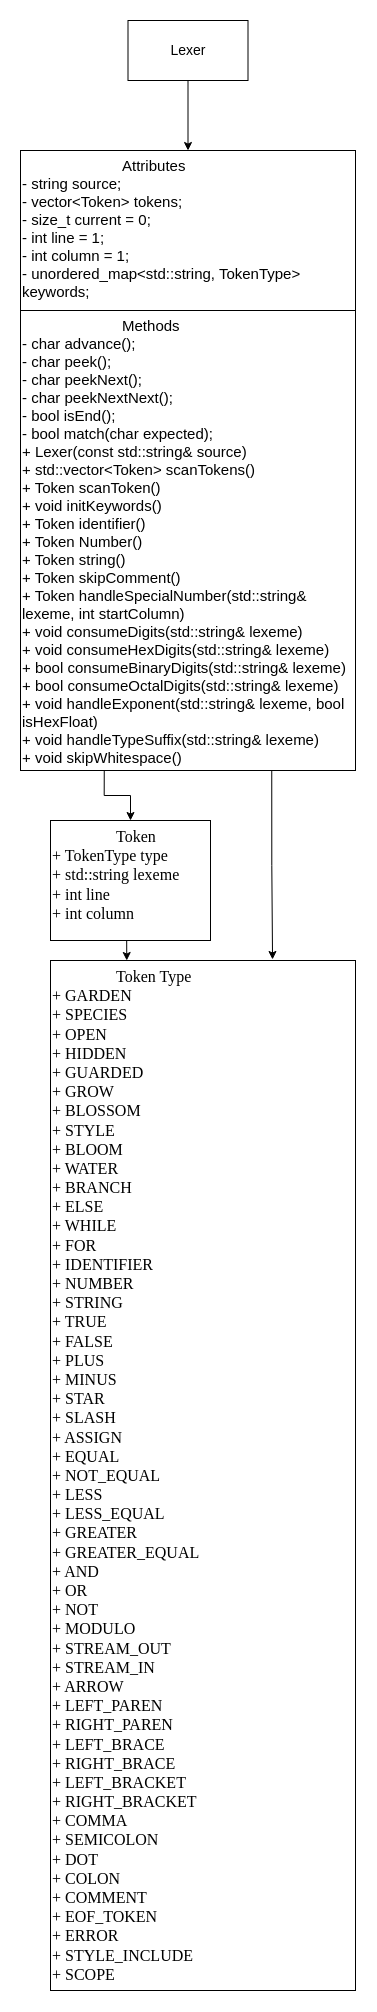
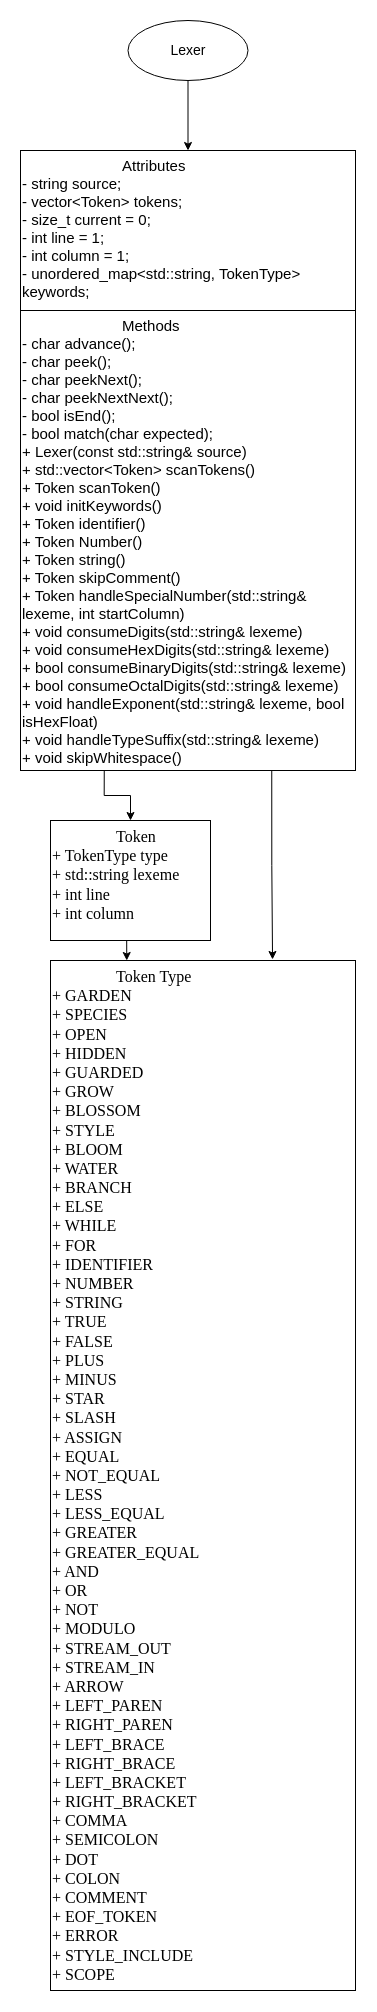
  <mxCell id="0" />
  <mxCell id="1" parent="0" />
  <mxCell id="2" style="edgeStyle=orthogonalEdgeStyle;rounded=0;orthogonalLoop=1;jettySize=auto;html=1;exitX=0.5;exitY=1;exitDx=0;exitDy=0;" edge="1" parent="1" source="3" target="4"><mxGeometry relative="1" as="geometry" /></mxCell>
- <mxCell id="3" value="Lexer" style="rounded=0;whiteSpace=wrap;html=1;spacing=2;fontSize=14;" vertex="1" parent="1"><mxGeometry x="127.5" y="20" width="120" height="60" as="geometry" /></mxCell>
+ <mxCell id="3" value="Lexer" style="ellipse;whiteSpace=wrap;html=1;spacing=2;fontSize=14;" vertex="1" parent="1"><mxGeometry x="127.5" y="20" width="120" height="60" as="geometry" /></mxCell>
  <mxCell id="4" value="&lt;font style=&quot;font-size: 15px;&quot;&gt;&lt;span style=&quot;white-space: pre;&quot;&gt;&#09;&lt;/span&gt;&lt;span style=&quot;white-space: pre;&quot;&gt;&#09;&lt;/span&gt;&lt;span style=&quot;white-space: pre;&quot;&gt;&#09;&lt;/span&gt;Attributes&lt;/font&gt;&lt;div&gt;&lt;div&gt;&lt;font style=&quot;font-size: 15px;&quot;&gt;- string source;&lt;/font&gt;&lt;/div&gt;&lt;div&gt;&lt;span style=&quot;background-color: transparent; color: light-dark(rgb(0, 0, 0), rgb(255, 255, 255));&quot;&gt;&lt;font style=&quot;font-size: 15px;&quot;&gt;- vector&amp;lt;Token&amp;gt; tokens;&lt;/font&gt;&lt;/span&gt;&lt;/div&gt;&lt;div&gt;&lt;font style=&quot;font-size: 15px;&quot;&gt;- size_t current = 0;&lt;/font&gt;&lt;/div&gt;&lt;div&gt;&lt;font style=&quot;font-size: 15px;&quot;&gt;- int line = 1;&lt;/font&gt;&lt;/div&gt;&lt;div&gt;&lt;font style=&quot;font-size: 15px;&quot;&gt;- int column = 1;&lt;/font&gt;&lt;/div&gt;&lt;div&gt;&lt;span style=&quot;background-color: transparent; color: light-dark(rgb(0, 0, 0), rgb(255, 255, 255));&quot;&gt;&lt;font style=&quot;font-size: 15px;&quot;&gt;- unordered_map&amp;lt;std::string, TokenType&amp;gt; keywords;&lt;/font&gt;&lt;/span&gt;&lt;/div&gt;&lt;div&gt;&lt;br&gt;&lt;/div&gt;&lt;/div&gt;" style="rounded=0;whiteSpace=wrap;html=1;align=left;verticalAlign=top;" vertex="1" parent="1"><mxGeometry x="20" y="150" width="335" height="160" as="geometry" /></mxCell>
  <mxCell id="5" style="edgeStyle=orthogonalEdgeStyle;rounded=0;orthogonalLoop=1;jettySize=auto;html=1;exitX=0.25;exitY=1;exitDx=0;exitDy=0;entryX=0.5;entryY=0;entryDx=0;entryDy=0;" edge="1" parent="1" source="6" target="8"><mxGeometry relative="1" as="geometry" /></mxCell>
  <mxCell id="6" value="&lt;font style=&quot;font-size: 15px;&quot;&gt;&lt;span style=&quot;white-space: pre;&quot;&gt;&#09;&lt;/span&gt;&lt;span style=&quot;white-space: pre;&quot;&gt;&#09;&lt;/span&gt;&lt;span style=&quot;white-space: pre;&quot;&gt;&#09;&lt;/span&gt;Methods&lt;/font&gt;&lt;div&gt;&lt;div&gt;&lt;div&gt;&lt;span style=&quot;font-size: 15px;&quot;&gt;- char advance();&lt;/span&gt;&lt;/div&gt;&lt;div&gt;&lt;span style=&quot;font-size: 15px;&quot;&gt;- char peek();&lt;/span&gt;&lt;/div&gt;&lt;div&gt;&lt;span style=&quot;font-size: 15px;&quot;&gt;- char peekNext();&lt;/span&gt;&lt;/div&gt;&lt;div&gt;&lt;span style=&quot;font-size: 15px;&quot;&gt;- char peekNextNext();&lt;/span&gt;&lt;/div&gt;&lt;div&gt;&lt;span style=&quot;font-size: 15px;&quot;&gt;- bool isEnd();&lt;/span&gt;&lt;/div&gt;&lt;div&gt;&lt;span style=&quot;font-size: 15px;&quot;&gt;- bool match(char expected);&lt;/span&gt;&lt;/div&gt;&lt;/div&gt;&lt;/div&gt;&lt;div&gt;&lt;div style=&quot;&quot;&gt;&lt;span style=&quot;font-size: 15px;&quot;&gt;+ Lexer(const std::string&amp;amp; source)&lt;/span&gt;&lt;/div&gt;&lt;div style=&quot;&quot;&gt;&lt;span style=&quot;font-size: 15px;&quot;&gt;+ std::vector&amp;lt;Token&amp;gt; scanTokens()&lt;/span&gt;&lt;/div&gt;&lt;div style=&quot;&quot;&gt;&lt;span style=&quot;font-size: 15px;&quot;&gt;+ Token scanToken()&lt;/span&gt;&lt;/div&gt;&lt;div style=&quot;&quot;&gt;&lt;span style=&quot;font-size: 15px;&quot;&gt;+ void initKeywords()&lt;/span&gt;&lt;/div&gt;&lt;div style=&quot;&quot;&gt;&lt;span style=&quot;font-size: 15px;&quot;&gt;+ Token identifier()&lt;/span&gt;&lt;/div&gt;&lt;div style=&quot;&quot;&gt;&lt;span style=&quot;font-size: 15px;&quot;&gt;+ Token Number()&lt;/span&gt;&lt;/div&gt;&lt;div style=&quot;&quot;&gt;&lt;span style=&quot;font-size: 15px;&quot;&gt;+ Token string()&lt;/span&gt;&lt;/div&gt;&lt;div style=&quot;&quot;&gt;&lt;span style=&quot;font-size: 15px;&quot;&gt;+ Token skipComment()&lt;/span&gt;&lt;/div&gt;&lt;div style=&quot;&quot;&gt;&lt;span style=&quot;font-size: 15px;&quot;&gt;+ Token handleSpecialNumber(std::string&amp;amp; lexeme, int startColumn)&lt;/span&gt;&lt;/div&gt;&lt;div style=&quot;&quot;&gt;&lt;span style=&quot;font-size: 15px;&quot;&gt;+ void consumeDigits(std::string&amp;amp; lexeme)&lt;/span&gt;&lt;/div&gt;&lt;div style=&quot;&quot;&gt;&lt;span style=&quot;font-size: 15px;&quot;&gt;+ void consumeHexDigits(std::string&amp;amp; lexeme)&lt;/span&gt;&lt;/div&gt;&lt;div style=&quot;&quot;&gt;&lt;span style=&quot;font-size: 15px;&quot;&gt;+ bool consumeBinaryDigits(std::string&amp;amp; lexeme)&lt;/span&gt;&lt;/div&gt;&lt;div style=&quot;&quot;&gt;&lt;span style=&quot;font-size: 15px;&quot;&gt;+ bool consumeOctalDigits(std::string&amp;amp; lexeme)&lt;/span&gt;&lt;/div&gt;&lt;div style=&quot;&quot;&gt;&lt;span style=&quot;font-size: 15px;&quot;&gt;+ void handleExponent(std::string&amp;amp; lexeme, bool isHexFloat)&lt;/span&gt;&lt;/div&gt;&lt;div style=&quot;&quot;&gt;&lt;span style=&quot;font-size: 15px;&quot;&gt;+ void handleTypeSuffix(std::string&amp;amp; lexeme)&lt;/span&gt;&lt;/div&gt;&lt;div style=&quot;&quot;&gt;&lt;span style=&quot;font-size: 15px;&quot;&gt;+ void skipWhitespace()&lt;/span&gt;&lt;/div&gt;&lt;div style=&quot;font-size: 15px;&quot;&gt;&lt;br&gt;&lt;/div&gt;&lt;/div&gt;" style="rounded=0;whiteSpace=wrap;html=1;align=left;verticalAlign=top;" vertex="1" parent="1"><mxGeometry x="20" y="310" width="335" height="460" as="geometry" /></mxCell>
  <mxCell id="7" style="edgeStyle=orthogonalEdgeStyle;rounded=0;orthogonalLoop=1;jettySize=auto;html=1;exitX=0.5;exitY=1;exitDx=0;exitDy=0;entryX=0.25;entryY=0;entryDx=0;entryDy=0;" edge="1" parent="1" source="8" target="9"><mxGeometry relative="1" as="geometry" /></mxCell>
  <mxCell id="8" value="&lt;font face=&quot;Times New Roman&quot; style=&quot;font-size: 16px;&quot;&gt;&lt;span style=&quot;white-space: pre;&quot;&gt;&#09;&lt;/span&gt;&lt;span style=&quot;white-space: pre;&quot;&gt;&#09;&lt;/span&gt;Token&lt;/font&gt;&lt;div&gt;&lt;div&gt;&lt;font face=&quot;Times New Roman&quot; style=&quot;font-size: 16px;&quot;&gt;+ TokenType type&lt;/font&gt;&lt;/div&gt;&lt;div&gt;&lt;font face=&quot;Times New Roman&quot; style=&quot;font-size: 16px;&quot;&gt;+ std::string lexeme&lt;/font&gt;&lt;/div&gt;&lt;div&gt;&lt;font face=&quot;Times New Roman&quot; style=&quot;font-size: 16px;&quot;&gt;+ int line&lt;/font&gt;&lt;/div&gt;&lt;div&gt;&lt;font face=&quot;Times New Roman&quot; style=&quot;font-size: 16px;&quot;&gt;+ int column&lt;/font&gt;&lt;/div&gt;&lt;/div&gt;&lt;div&gt;&lt;br&gt;&lt;/div&gt;" style="rounded=0;whiteSpace=wrap;html=1;align=left;verticalAlign=top;" vertex="1" parent="1"><mxGeometry x="50" y="820" width="160" height="120" as="geometry" /></mxCell>
  <mxCell id="9" value="&lt;font face=&quot;Times New Roman&quot; style=&quot;font-size: 16px;&quot;&gt;&lt;span style=&quot;white-space: pre;&quot;&gt;&#09;&lt;/span&gt;&lt;span style=&quot;white-space: pre;&quot;&gt;&#09;&lt;/span&gt;Token Type&lt;/font&gt;&lt;div&gt;&lt;div&gt;&lt;div&gt;&lt;font face=&quot;Times New Roman&quot;&gt;&lt;span style=&quot;font-size: 16px;&quot;&gt;+ GARDEN&lt;/span&gt;&lt;/font&gt;&lt;/div&gt;&lt;div&gt;&lt;font face=&quot;Times New Roman&quot;&gt;&lt;span style=&quot;font-size: 16px;&quot;&gt;+ SPECIES&lt;/span&gt;&lt;/font&gt;&lt;/div&gt;&lt;div&gt;&lt;font face=&quot;Times New Roman&quot;&gt;&lt;span style=&quot;font-size: 16px;&quot;&gt;+ OPEN&lt;/span&gt;&lt;/font&gt;&lt;/div&gt;&lt;div&gt;&lt;font face=&quot;Times New Roman&quot;&gt;&lt;span style=&quot;font-size: 16px;&quot;&gt;+ HIDDEN&lt;/span&gt;&lt;/font&gt;&lt;/div&gt;&lt;div&gt;&lt;font face=&quot;Times New Roman&quot;&gt;&lt;span style=&quot;font-size: 16px;&quot;&gt;+ GUARDED&lt;/span&gt;&lt;/font&gt;&lt;/div&gt;&lt;div&gt;&lt;font face=&quot;Times New Roman&quot;&gt;&lt;span style=&quot;font-size: 16px;&quot;&gt;+ GROW&lt;/span&gt;&lt;/font&gt;&lt;/div&gt;&lt;div&gt;&lt;font face=&quot;Times New Roman&quot;&gt;&lt;span style=&quot;font-size: 16px;&quot;&gt;+ BLOSSOM&lt;/span&gt;&lt;/font&gt;&lt;/div&gt;&lt;div&gt;&lt;font face=&quot;Times New Roman&quot;&gt;&lt;span style=&quot;font-size: 16px;&quot;&gt;+ STYLE&lt;/span&gt;&lt;/font&gt;&lt;/div&gt;&lt;div&gt;&lt;font face=&quot;Times New Roman&quot;&gt;&lt;span style=&quot;font-size: 16px;&quot;&gt;+ BLOOM&lt;/span&gt;&lt;/font&gt;&lt;/div&gt;&lt;div&gt;&lt;font face=&quot;Times New Roman&quot;&gt;&lt;span style=&quot;font-size: 16px;&quot;&gt;+ WATER&lt;/span&gt;&lt;/font&gt;&lt;/div&gt;&lt;div&gt;&lt;font face=&quot;Times New Roman&quot;&gt;&lt;span style=&quot;font-size: 16px;&quot;&gt;+ BRANCH&lt;/span&gt;&lt;/font&gt;&lt;/div&gt;&lt;div&gt;&lt;font face=&quot;Times New Roman&quot;&gt;&lt;span style=&quot;font-size: 16px;&quot;&gt;+ ELSE&lt;/span&gt;&lt;/font&gt;&lt;/div&gt;&lt;div&gt;&lt;font face=&quot;Times New Roman&quot;&gt;&lt;span style=&quot;font-size: 16px;&quot;&gt;+ WHILE&lt;/span&gt;&lt;/font&gt;&lt;/div&gt;&lt;div&gt;&lt;font face=&quot;Times New Roman&quot;&gt;&lt;span style=&quot;font-size: 16px;&quot;&gt;+ FOR&lt;/span&gt;&lt;/font&gt;&lt;/div&gt;&lt;div&gt;&lt;font face=&quot;Times New Roman&quot;&gt;&lt;span style=&quot;font-size: 16px;&quot;&gt;+ IDENTIFIER&lt;/span&gt;&lt;/font&gt;&lt;/div&gt;&lt;div&gt;&lt;font face=&quot;Times New Roman&quot;&gt;&lt;span style=&quot;font-size: 16px;&quot;&gt;+ NUMBER&lt;/span&gt;&lt;/font&gt;&lt;/div&gt;&lt;div&gt;&lt;font face=&quot;Times New Roman&quot;&gt;&lt;span style=&quot;font-size: 16px;&quot;&gt;+ STRING&lt;/span&gt;&lt;/font&gt;&lt;/div&gt;&lt;div&gt;&lt;font face=&quot;Times New Roman&quot;&gt;&lt;span style=&quot;font-size: 16px;&quot;&gt;+ TRUE&lt;/span&gt;&lt;/font&gt;&lt;/div&gt;&lt;div&gt;&lt;font face=&quot;Times New Roman&quot;&gt;&lt;span style=&quot;font-size: 16px;&quot;&gt;+ FALSE&lt;/span&gt;&lt;/font&gt;&lt;/div&gt;&lt;div&gt;&lt;font face=&quot;Times New Roman&quot;&gt;&lt;span style=&quot;font-size: 16px;&quot;&gt;+ PLUS&lt;/span&gt;&lt;/font&gt;&lt;/div&gt;&lt;div&gt;&lt;font face=&quot;Times New Roman&quot;&gt;&lt;span style=&quot;font-size: 16px;&quot;&gt;+ MINUS&lt;/span&gt;&lt;/font&gt;&lt;/div&gt;&lt;div&gt;&lt;font face=&quot;Times New Roman&quot;&gt;&lt;span style=&quot;font-size: 16px;&quot;&gt;+ STAR&lt;/span&gt;&lt;/font&gt;&lt;/div&gt;&lt;div&gt;&lt;font face=&quot;Times New Roman&quot;&gt;&lt;span style=&quot;font-size: 16px;&quot;&gt;+ SLASH&lt;/span&gt;&lt;/font&gt;&lt;/div&gt;&lt;div&gt;&lt;font face=&quot;Times New Roman&quot;&gt;&lt;span style=&quot;font-size: 16px;&quot;&gt;+ ASSIGN&lt;/span&gt;&lt;/font&gt;&lt;/div&gt;&lt;div&gt;&lt;font face=&quot;Times New Roman&quot;&gt;&lt;span style=&quot;font-size: 16px;&quot;&gt;+ EQUAL&lt;/span&gt;&lt;/font&gt;&lt;/div&gt;&lt;div&gt;&lt;font face=&quot;Times New Roman&quot;&gt;&lt;span style=&quot;font-size: 16px;&quot;&gt;+ NOT_EQUAL&lt;/span&gt;&lt;/font&gt;&lt;/div&gt;&lt;div&gt;&lt;font face=&quot;Times New Roman&quot;&gt;&lt;span style=&quot;font-size: 16px;&quot;&gt;+ LESS&lt;/span&gt;&lt;/font&gt;&lt;/div&gt;&lt;div&gt;&lt;font face=&quot;Times New Roman&quot;&gt;&lt;span style=&quot;font-size: 16px;&quot;&gt;+ LESS_EQUAL&lt;/span&gt;&lt;/font&gt;&lt;/div&gt;&lt;div&gt;&lt;font face=&quot;Times New Roman&quot;&gt;&lt;span style=&quot;font-size: 16px;&quot;&gt;+ GREATER&lt;/span&gt;&lt;/font&gt;&lt;/div&gt;&lt;div&gt;&lt;font face=&quot;Times New Roman&quot;&gt;&lt;span style=&quot;font-size: 16px;&quot;&gt;+ GREATER_EQUAL&lt;/span&gt;&lt;/font&gt;&lt;/div&gt;&lt;div&gt;&lt;font face=&quot;Times New Roman&quot;&gt;&lt;span style=&quot;font-size: 16px;&quot;&gt;+ AND&lt;/span&gt;&lt;/font&gt;&lt;/div&gt;&lt;div&gt;&lt;font face=&quot;Times New Roman&quot;&gt;&lt;span style=&quot;font-size: 16px;&quot;&gt;+ OR&lt;/span&gt;&lt;/font&gt;&lt;/div&gt;&lt;div&gt;&lt;font face=&quot;Times New Roman&quot;&gt;&lt;span style=&quot;font-size: 16px;&quot;&gt;+ NOT&lt;/span&gt;&lt;/font&gt;&lt;/div&gt;&lt;div&gt;&lt;font face=&quot;Times New Roman&quot;&gt;&lt;span style=&quot;font-size: 16px;&quot;&gt;+ MODULO&lt;/span&gt;&lt;/font&gt;&lt;/div&gt;&lt;div&gt;&lt;font face=&quot;Times New Roman&quot;&gt;&lt;span style=&quot;font-size: 16px;&quot;&gt;+ STREAM_OUT&lt;/span&gt;&lt;/font&gt;&lt;/div&gt;&lt;div&gt;&lt;font face=&quot;Times New Roman&quot;&gt;&lt;span style=&quot;font-size: 16px;&quot;&gt;+ STREAM_IN&lt;/span&gt;&lt;/font&gt;&lt;/div&gt;&lt;div&gt;&lt;font face=&quot;Times New Roman&quot;&gt;&lt;span style=&quot;font-size: 16px;&quot;&gt;+ ARROW&lt;/span&gt;&lt;/font&gt;&lt;/div&gt;&lt;div&gt;&lt;font face=&quot;Times New Roman&quot;&gt;&lt;span style=&quot;font-size: 16px;&quot;&gt;+ LEFT_PAREN&lt;/span&gt;&lt;/font&gt;&lt;/div&gt;&lt;div&gt;&lt;font face=&quot;Times New Roman&quot;&gt;&lt;span style=&quot;font-size: 16px;&quot;&gt;+ RIGHT_PAREN&lt;/span&gt;&lt;/font&gt;&lt;/div&gt;&lt;div&gt;&lt;font face=&quot;Times New Roman&quot;&gt;&lt;span style=&quot;font-size: 16px;&quot;&gt;+ LEFT_BRACE&lt;/span&gt;&lt;/font&gt;&lt;/div&gt;&lt;div&gt;&lt;font face=&quot;Times New Roman&quot;&gt;&lt;span style=&quot;font-size: 16px;&quot;&gt;+ RIGHT_BRACE&lt;/span&gt;&lt;/font&gt;&lt;/div&gt;&lt;div&gt;&lt;font face=&quot;Times New Roman&quot;&gt;&lt;span style=&quot;font-size: 16px;&quot;&gt;+ LEFT_BRACKET&lt;/span&gt;&lt;/font&gt;&lt;/div&gt;&lt;div&gt;&lt;font face=&quot;Times New Roman&quot;&gt;&lt;span style=&quot;font-size: 16px;&quot;&gt;+ RIGHT_BRACKET&lt;/span&gt;&lt;/font&gt;&lt;/div&gt;&lt;div&gt;&lt;font face=&quot;Times New Roman&quot;&gt;&lt;span style=&quot;font-size: 16px;&quot;&gt;+ COMMA&lt;/span&gt;&lt;/font&gt;&lt;/div&gt;&lt;div&gt;&lt;font face=&quot;Times New Roman&quot;&gt;&lt;span style=&quot;font-size: 16px;&quot;&gt;+ SEMICOLON&lt;/span&gt;&lt;/font&gt;&lt;/div&gt;&lt;div&gt;&lt;font face=&quot;Times New Roman&quot;&gt;&lt;span style=&quot;font-size: 16px;&quot;&gt;+ DOT&lt;/span&gt;&lt;/font&gt;&lt;/div&gt;&lt;div&gt;&lt;font face=&quot;Times New Roman&quot;&gt;&lt;span style=&quot;font-size: 16px;&quot;&gt;+ COLON&lt;/span&gt;&lt;/font&gt;&lt;/div&gt;&lt;div&gt;&lt;font face=&quot;Times New Roman&quot;&gt;&lt;span style=&quot;font-size: 16px;&quot;&gt;+ COMMENT&lt;/span&gt;&lt;/font&gt;&lt;/div&gt;&lt;div&gt;&lt;font face=&quot;Times New Roman&quot;&gt;&lt;span style=&quot;font-size: 16px;&quot;&gt;+ EOF_TOKEN&lt;/span&gt;&lt;/font&gt;&lt;/div&gt;&lt;div&gt;&lt;font face=&quot;Times New Roman&quot;&gt;&lt;span style=&quot;font-size: 16px;&quot;&gt;+ ERROR&lt;/span&gt;&lt;/font&gt;&lt;/div&gt;&lt;div&gt;&lt;font face=&quot;Times New Roman&quot;&gt;&lt;span style=&quot;font-size: 16px;&quot;&gt;+ STYLE_INCLUDE&lt;/span&gt;&lt;/font&gt;&lt;/div&gt;&lt;div&gt;&lt;font face=&quot;Times New Roman&quot;&gt;&lt;span style=&quot;font-size: 16px;&quot;&gt;+ SCOPE&lt;/span&gt;&lt;/font&gt;&lt;/div&gt;&lt;/div&gt;&lt;/div&gt;&lt;div&gt;&lt;br&gt;&lt;/div&gt;" style="rounded=0;whiteSpace=wrap;html=1;align=left;verticalAlign=top;" vertex="1" parent="1"><mxGeometry x="50" y="960" width="305" height="1030" as="geometry" /></mxCell>
  <mxCell id="10" style="edgeStyle=orthogonalEdgeStyle;rounded=0;orthogonalLoop=1;jettySize=auto;html=1;exitX=0.75;exitY=1;exitDx=0;exitDy=0;entryX=0.728;entryY=-0.001;entryDx=0;entryDy=0;entryPerimeter=0;" edge="1" parent="1" source="6" target="9"><mxGeometry relative="1" as="geometry" /></mxCell>
